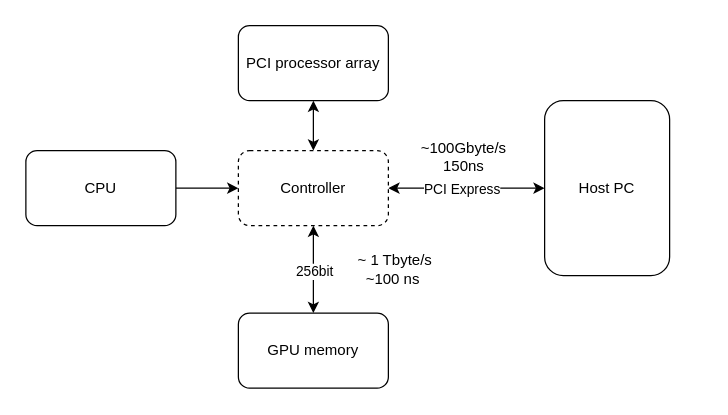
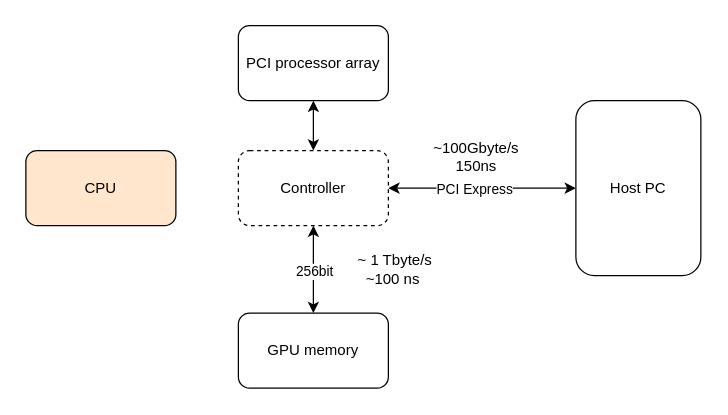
  <mxCell id="0" />
  <mxCell id="1" parent="0" />
  <mxCell id="2" style="edgeStyle=orthogonalEdgeStyle;rounded=0;orthogonalLoop=1;jettySize=auto;html=1;exitX=0;exitY=0.5;exitDx=0;exitDy=0;startArrow=classic;startFill=1;" parent="1" source="4" target="10" edge="1"><mxGeometry relative="1" as="geometry"><Array as="points"><mxPoint x="370" y="150" /><mxPoint x="370" y="150" /></Array></mxGeometry></mxCell>
  <mxCell id="3" value="PCI Express" style="edgeLabel;html=1;align=center;verticalAlign=middle;resizable=0;points=[];" parent="2" vertex="1" connectable="0"><mxGeometry x="0.215" y="1" relative="1" as="geometry"><mxPoint x="9" y="-1" as="offset" /></mxGeometry></mxCell>
- <mxCell id="4" value="Host PC" style="rounded=1;whiteSpace=wrap;html=1;" parent="1" vertex="1"><mxGeometry x="435" y="80" width="100" height="140" as="geometry" /></mxCell>
+ <mxCell id="4" value="Host PC" style="rounded=1;whiteSpace=wrap;html=1;" parent="1" vertex="1"><mxGeometry x="460" y="80" width="100" height="140" as="geometry" /></mxCell>
  <mxCell id="5" value="GPU memory" style="rounded=1;whiteSpace=wrap;html=1;" parent="1" vertex="1"><mxGeometry x="190" y="250" width="120" height="60" as="geometry" /></mxCell>
  <mxCell id="6" style="edgeStyle=orthogonalEdgeStyle;rounded=0;orthogonalLoop=1;jettySize=auto;html=1;exitX=0.5;exitY=1;exitDx=0;exitDy=0;entryX=0.5;entryY=0;entryDx=0;entryDy=0;startArrow=classic;startFill=1;" parent="1" source="7" target="10" edge="1"><mxGeometry relative="1" as="geometry" /></mxCell>
  <mxCell id="7" value="PCI processor array" style="rounded=1;whiteSpace=wrap;html=1;" parent="1" vertex="1"><mxGeometry x="190" y="20" width="120" height="60" as="geometry" /></mxCell>
  <mxCell id="8" style="edgeStyle=orthogonalEdgeStyle;rounded=0;orthogonalLoop=1;jettySize=auto;html=1;exitX=0.5;exitY=1;exitDx=0;exitDy=0;entryX=0.5;entryY=0;entryDx=0;entryDy=0;startArrow=classic;startFill=1;" parent="1" source="10" target="5" edge="1"><mxGeometry relative="1" as="geometry" /></mxCell>
  <mxCell id="9" value="256bit" style="edgeLabel;html=1;align=center;verticalAlign=middle;resizable=0;points=[];" parent="8" vertex="1" connectable="0"><mxGeometry x="-0.327" y="-1" relative="1" as="geometry"><mxPoint x="1" y="12" as="offset" /></mxGeometry></mxCell>
  <mxCell id="10" value="Controller" style="rounded=1;whiteSpace=wrap;html=1;dashed=1;" parent="1" vertex="1"><mxGeometry x="190" y="120" width="120" height="60" as="geometry" /></mxCell>
  <mxCell id="11" value="~ 1 Tbyte/s&lt;br&gt;~100 ns&amp;nbsp;" style="text;html=1;align=center;verticalAlign=middle;resizable=0;points=[];autosize=1;strokeColor=none;fillColor=none;" parent="1" vertex="1"><mxGeometry x="280" y="200" width="70" height="30" as="geometry" /></mxCell>
- <mxCell id="12" value="~100Gbyte/s&lt;br&gt;150ns" style="text;html=1;align=center;verticalAlign=middle;resizable=0;points=[];autosize=1;strokeColor=none;fillColor=none;" parent="1" vertex="1"><mxGeometry x="330" y="110" width="80" height="30" as="geometry" /></mxCell>
- <mxCell id="13" style="edgeStyle=orthogonalEdgeStyle;rounded=0;orthogonalLoop=1;jettySize=auto;html=1;exitX=1;exitY=0.5;exitDx=0;exitDy=0;entryX=0;entryY=0.5;entryDx=0;entryDy=0;" parent="1" source="14" target="10" edge="1"><mxGeometry relative="1" as="geometry" /></mxCell>
- <mxCell id="14" value="CPU" style="rounded=1;whiteSpace=wrap;html=1;" parent="1" vertex="1"><mxGeometry x="20" y="120" width="120" height="60" as="geometry" /></mxCell>
+ <mxCell id="12" value="~100Gbyte/s&lt;br&gt;150ns" style="text;html=1;align=center;verticalAlign=middle;resizable=0;points=[];autosize=1;strokeColor=none;fillColor=none;" parent="1" vertex="1"><mxGeometry x="340" y="110" width="80" height="30" as="geometry" /></mxCell>
+ <mxCell id="14" value="CPU" style="rounded=1;whiteSpace=wrap;html=1;fillColor=#ffe6cc;" parent="1" vertex="1"><mxGeometry x="20" y="120" width="120" height="60" as="geometry" /></mxCell>
